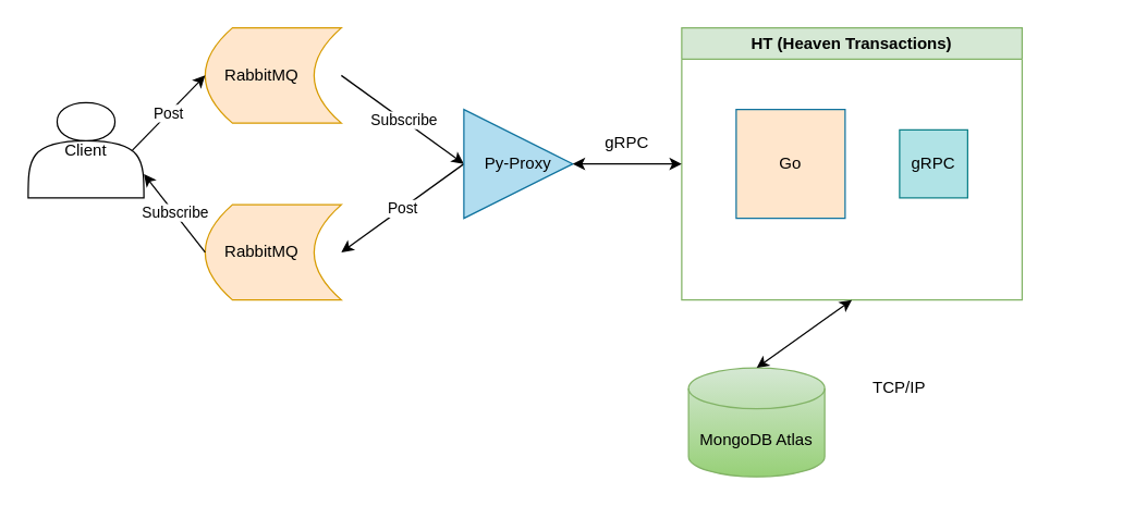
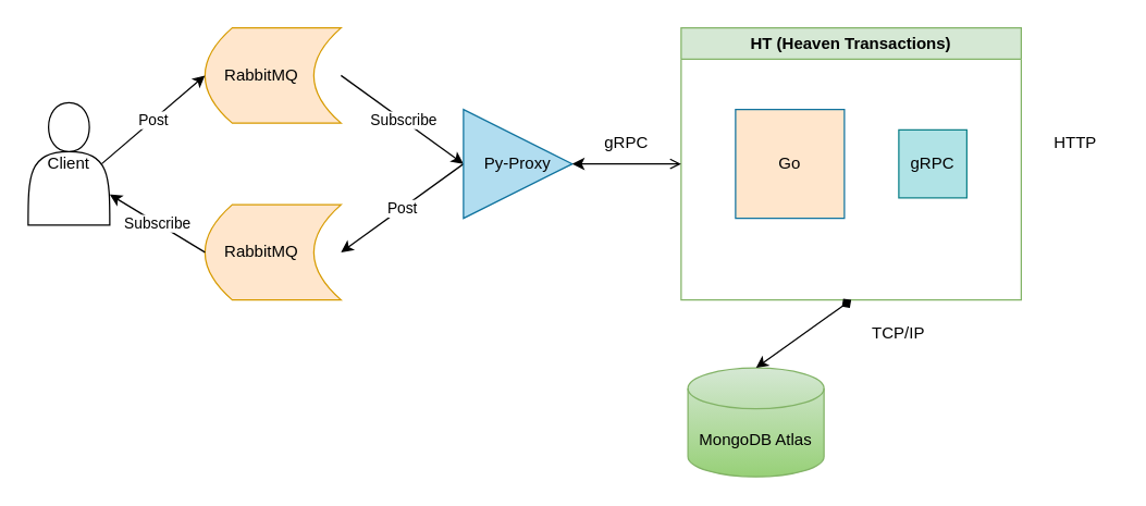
  <mxCell id="0" />
  <mxCell id="1" parent="0" />
  <mxCell id="2" value="RabbitMQ&amp;nbsp; &amp;nbsp; &amp;nbsp;" style="shape=dataStorage;whiteSpace=wrap;html=1;fixedSize=1;fillColor=#ffe6cc;strokeColor=#d79b00;" vertex="1" parent="1"><mxGeometry x="150" y="20" width="100" height="70" as="geometry" /></mxCell>
  <mxCell id="3" value="" style="endArrow=classic;html=1;rounded=0;entryX=0;entryY=0.5;entryDx=0;entryDy=0;exitX=0.9;exitY=0.5;exitDx=0;exitDy=0;exitPerimeter=0;" edge="1" parent="1" source="8" target="2"><mxGeometry relative="1" as="geometry"><mxPoint x="20" y="140" as="sourcePoint" /><mxPoint x="370" y="170" as="targetPoint" /></mxGeometry></mxCell>
  <mxCell id="4" value="Post" style="edgeLabel;resizable=0;html=1;;align=center;verticalAlign=middle;" connectable="0" vertex="1" parent="3"><mxGeometry relative="1" as="geometry" /></mxCell>
  <mxCell id="5" value="HT (Heaven Transactions)" style="swimlane;whiteSpace=wrap;html=1;fillColor=#d5e8d4;strokeColor=#82b366;" vertex="1" parent="1"><mxGeometry x="500" y="20" width="250" height="200" as="geometry" /></mxCell>
  <mxCell id="6" value="Go" style="whiteSpace=wrap;html=1;aspect=fixed;fillColor=#ffe6cc;strokeColor=#10739e;" vertex="1" parent="5"><mxGeometry x="40" y="60" width="80" height="80" as="geometry" /></mxCell>
  <mxCell id="7" value="gRPC" style="whiteSpace=wrap;html=1;aspect=fixed;fillColor=#b0e3e6;strokeColor=#0e8088;" vertex="1" parent="5"><mxGeometry x="160" y="75" width="50" height="50" as="geometry" /></mxCell>
- <mxCell id="8" value="Client" style="shape=actor;whiteSpace=wrap;html=1;" vertex="1" parent="1"><mxGeometry x="20" y="75" width="85" height="70" as="geometry" /></mxCell>
+ <mxCell id="8" value="Client" style="shape=actor;whiteSpace=wrap;html=1;" vertex="1" parent="1"><mxGeometry x="20" y="75" width="60" height="90" as="geometry" /></mxCell>
+ <mxCell id="9" value="HTTP" style="text;html=1;align=center;verticalAlign=middle;whiteSpace=wrap;rounded=0;" vertex="1" parent="1"><mxGeometry x="760" y="90" width="60" height="30" as="geometry" /></mxCell>
  <mxCell id="10" value="MongoDB Atlas" style="shape=cylinder3;whiteSpace=wrap;html=1;boundedLbl=1;backgroundOutline=1;size=15;fillColor=#d5e8d4;strokeColor=#82b366;gradientColor=#97d077;" vertex="1" parent="1"><mxGeometry x="505" y="270" width="100" height="80" as="geometry" /></mxCell>
- <mxCell id="11" value="" style="endArrow=classic;startArrow=classic;html=1;rounded=0;exitX=0.5;exitY=0;exitDx=0;exitDy=0;exitPerimeter=0;entryX=0.5;entryY=1;entryDx=0;entryDy=0;" edge="1" parent="1" source="10" target="5"><mxGeometry width="50" height="50" relative="1" as="geometry"><mxPoint x="515" y="225" as="sourcePoint" /><mxPoint x="565" y="175" as="targetPoint" /></mxGeometry></mxCell>
- <mxCell id="12" value="TCP/IP" style="text;html=1;align=center;verticalAlign=middle;whiteSpace=wrap;rounded=0;" vertex="1" parent="1"><mxGeometry x="630" y="270" width="60" height="30" as="geometry" /></mxCell>
+ <mxCell id="11" value="" style="endArrow=diamond;startArrow=classic;html=1;rounded=0;exitX=0.5;exitY=0;exitDx=0;exitDy=0;exitPerimeter=0;entryX=0.5;entryY=1;entryDx=0;entryDy=0;" edge="1" parent="1" source="10" target="5"><mxGeometry width="50" height="50" relative="1" as="geometry"><mxPoint x="515" y="225" as="sourcePoint" /><mxPoint x="565" y="175" as="targetPoint" /></mxGeometry></mxCell>
+ <mxCell id="12" value="TCP/IP" style="text;html=1;align=center;verticalAlign=middle;whiteSpace=wrap;rounded=0;" vertex="1" parent="1"><mxGeometry x="630" y="230" width="60" height="30" as="geometry" /></mxCell>
  <mxCell id="13" value="" style="endArrow=classic;html=1;rounded=0;exitX=1;exitY=0.5;exitDx=0;exitDy=0;entryX=0;entryY=0.5;entryDx=0;entryDy=0;" edge="1" parent="1" source="2" target="20"><mxGeometry relative="1" as="geometry"><mxPoint x="230" y="140" as="sourcePoint" /><mxPoint x="330" y="100" as="targetPoint" /></mxGeometry></mxCell>
  <mxCell id="14" value="Subscribe" style="edgeLabel;resizable=0;html=1;;align=center;verticalAlign=middle;" connectable="0" vertex="1" parent="13"><mxGeometry relative="1" as="geometry" /></mxCell>
  <mxCell id="15" value="RabbitMQ&amp;nbsp; &amp;nbsp; &amp;nbsp;" style="shape=dataStorage;whiteSpace=wrap;html=1;fixedSize=1;fillColor=#ffe6cc;strokeColor=#d79b00;" vertex="1" parent="1"><mxGeometry x="150" y="150" width="100" height="70" as="geometry" /></mxCell>
  <mxCell id="16" value="" style="endArrow=classic;html=1;rounded=0;entryX=1;entryY=0.5;entryDx=0;entryDy=0;exitX=0;exitY=0.5;exitDx=0;exitDy=0;" edge="1" parent="1" source="20" target="15"><mxGeometry relative="1" as="geometry"><mxPoint x="330" y="150" as="sourcePoint" /><mxPoint x="140" y="60" as="targetPoint" /></mxGeometry></mxCell>
  <mxCell id="17" value="Post" style="edgeLabel;resizable=0;html=1;;align=center;verticalAlign=middle;" connectable="0" vertex="1" parent="16"><mxGeometry relative="1" as="geometry" /></mxCell>
  <mxCell id="18" value="" style="endArrow=classic;html=1;rounded=0;exitX=0;exitY=0.5;exitDx=0;exitDy=0;entryX=1;entryY=0.75;entryDx=0;entryDy=0;" edge="1" parent="1" source="15" target="8"><mxGeometry relative="1" as="geometry"><mxPoint x="260" y="60" as="sourcePoint" /><mxPoint x="350" y="130" as="targetPoint" /></mxGeometry></mxCell>
  <mxCell id="19" value="Subscribe" style="edgeLabel;resizable=0;html=1;;align=center;verticalAlign=middle;" connectable="0" vertex="1" parent="18"><mxGeometry relative="1" as="geometry" /></mxCell>
  <mxCell id="20" value="Py-Proxy" style="triangle;whiteSpace=wrap;html=1;fillColor=#b1ddf0;strokeColor=#10739e;" vertex="1" parent="1"><mxGeometry x="340" y="80" width="80" height="80" as="geometry" /></mxCell>
- <mxCell id="21" value="" style="endArrow=classic;startArrow=classic;html=1;rounded=0;entryX=0;entryY=0.5;entryDx=0;entryDy=0;" edge="1" parent="1" source="20" target="5"><mxGeometry width="50" height="50" relative="1" as="geometry"><mxPoint x="420" y="190" as="sourcePoint" /><mxPoint x="470" y="140" as="targetPoint" /></mxGeometry></mxCell>
+ <mxCell id="21" value="" style="endArrow=open;startArrow=classic;html=1;rounded=0;entryX=0;entryY=0.5;entryDx=0;entryDy=0;" edge="1" parent="1" source="20" target="5"><mxGeometry width="50" height="50" relative="1" as="geometry"><mxPoint x="420" y="190" as="sourcePoint" /><mxPoint x="470" y="140" as="targetPoint" /></mxGeometry></mxCell>
  <mxCell id="22" value="gRPC" style="text;html=1;align=center;verticalAlign=middle;whiteSpace=wrap;rounded=0;" vertex="1" parent="1"><mxGeometry x="430" y="90" width="60" height="30" as="geometry" /></mxCell>
